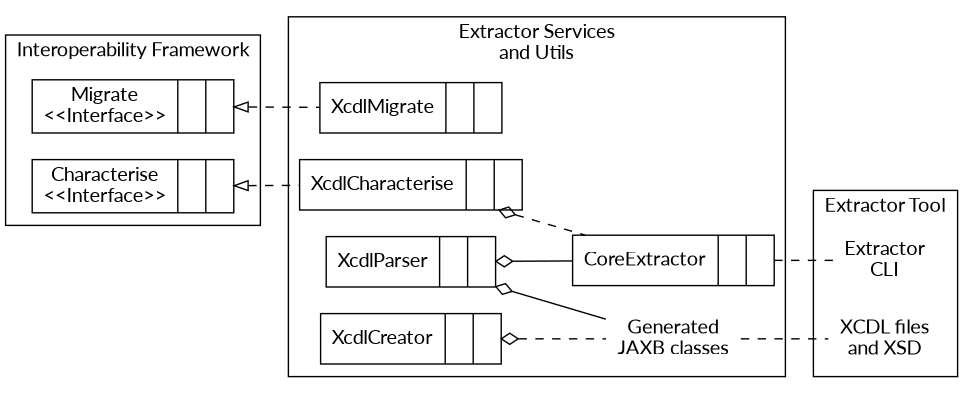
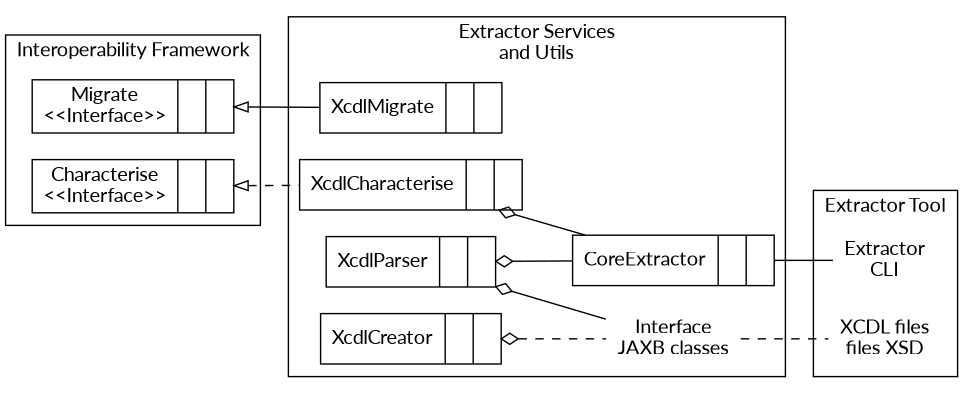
  digraph {
    fontname=Lato
    rankdir=LR
    node [fontname=Lato shape=record]
    edge [arrowtail=odiamond dir=back fontname=Lato]
    n1 [label="{Migrate\n\<\<Interface\>\>||}"]
    n2 [label="{Characterise\n\<\<Interface\>\>||}"]
    n3 [label="{XcdlMigrate||}"]
    n4 [label="{XcdlCharacterise||}"]
    n5 [label="{CoreExtractor||}"]
    n6 [label="{XcdlCreator||}"]
-   n7 [label="Generated\nJAXB classes" shape=none]
+   n7 [label="Interface\nJAXB classes" shape=none]
    n8 [label="{XcdlParser||}"]
    n9 [label="Extractor\nCLI" shape=none]
-   n10 [label="XCDL files\nand XSD" shape=none]
+   n10 [label="XCDL files\nfiles XSD" shape=none]
    subgraph cluster_1 {
      label="Interoperability Framework"
      n1
      n2
    }
    subgraph cluster_2 {
      label="Extractor Services\nand Utils"
      n3
      n4
      n5
      n6
      n7
      n8
    }
    subgraph cluster_3 {
      label="Extractor Tool"
      n9
      n10
    }
-   n1 -> n3 [arrowtail=empty style=dashed]
+   n1 -> n3 [arrowtail=empty]
    n2 -> n4 [arrowtail=empty style=dashed]
-   n4 -> n5 [style=dashed]
-   n5 -> n9 [arrowtail=none style=dashed]
+   n4 -> n5
+   n5 -> n9 [arrowtail=none style=solid]
    n6 -> n7 [style=dashed]
    n7 -> n10 [arrowtail=none style=dashed]
    n8 -> n5
    n8 -> n7
  }
